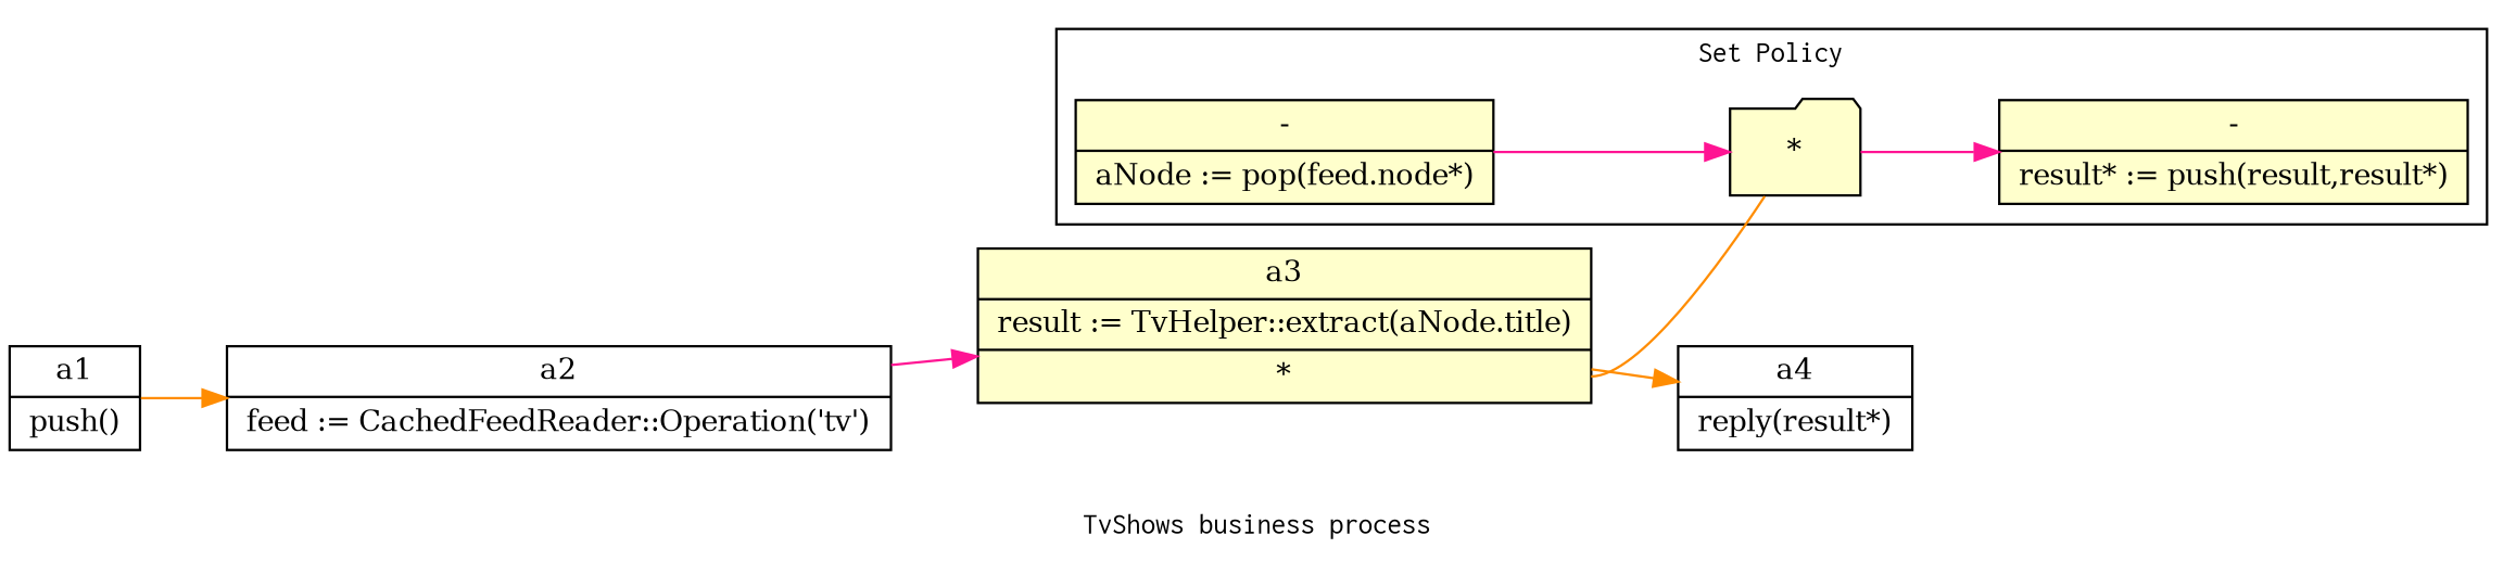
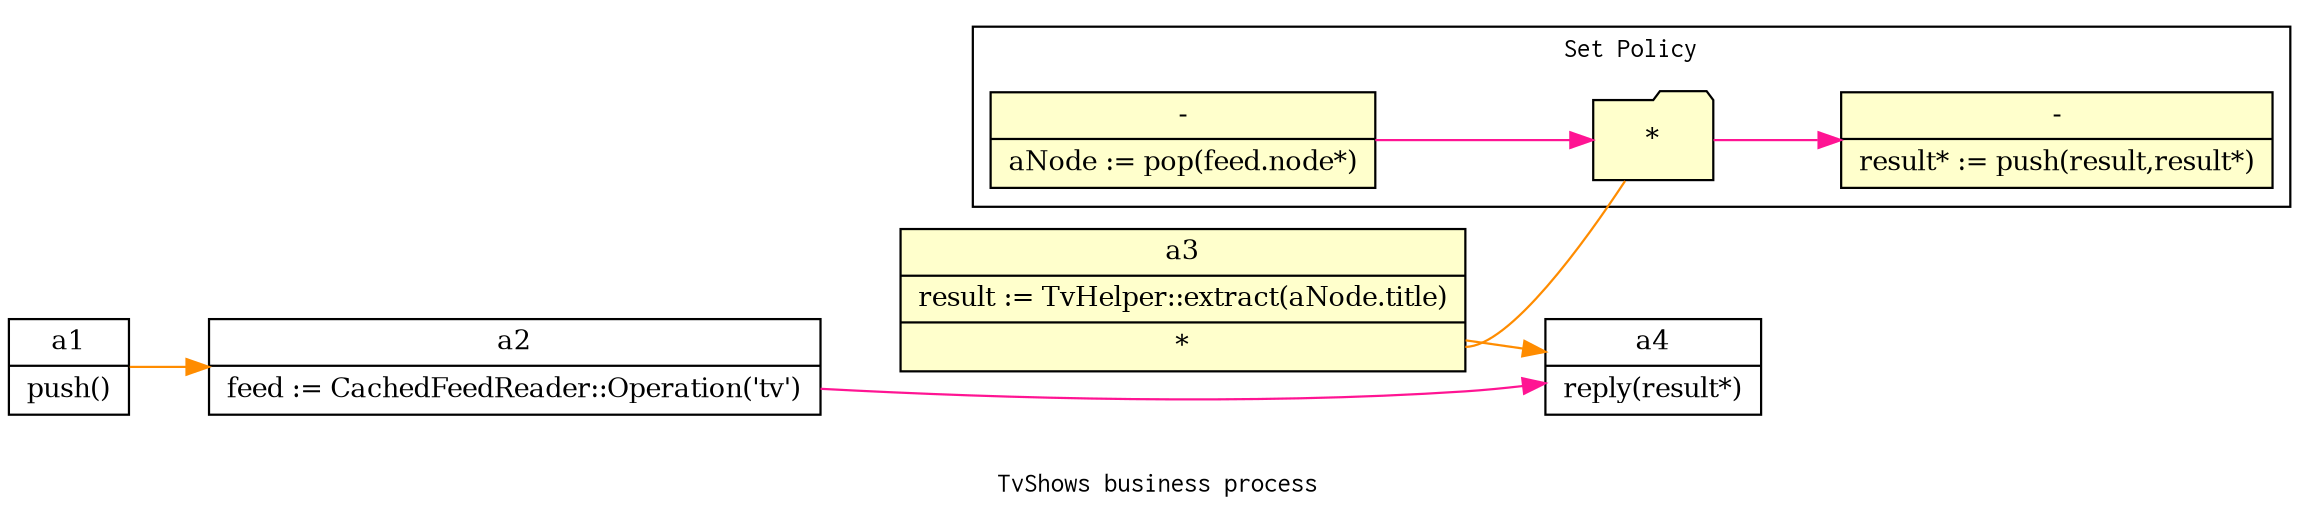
  digraph {
    fontname=Courier
    fontsize=12
    label="TvShows business process"
    rankdir=LR
    node [fillcolor="#FFFFCC" fontsize=12 shape=record style=filled]
    edge [color=deeppink fontname=Courier fontsize=9]
    n1 [label="-|aNode := pop(feed.node*)"]
    n2 [label="*" shape=folder]
    n3 [label="-|result* := push(result,result*)"]
    n4 [label="a1|push()" fillcolor="" style=""]
    n5 [label="a2|feed := CachedFeedReader::Operation('tv')" fillcolor="" style=""]
    n6 [label="a3| result := TvHelper::extract(aNode.title)|<p>*"]
    n7 [label="a4| reply(result*)" fillcolor="" style=""]
    subgraph cluster_1 {
      label="Set Policy"
      labeloc=b
      n1
      n2
      n3
    }
    n1 -> n2
    n2 -> n3
    n4 -> n5 [color=darkorange]
-   n5 -> n6
+   n5 -> n7
    n6 -> n2 [arrowhead=none color=darkorange tailport=p]
    n6 -> n7 [color=darkorange]
  }
